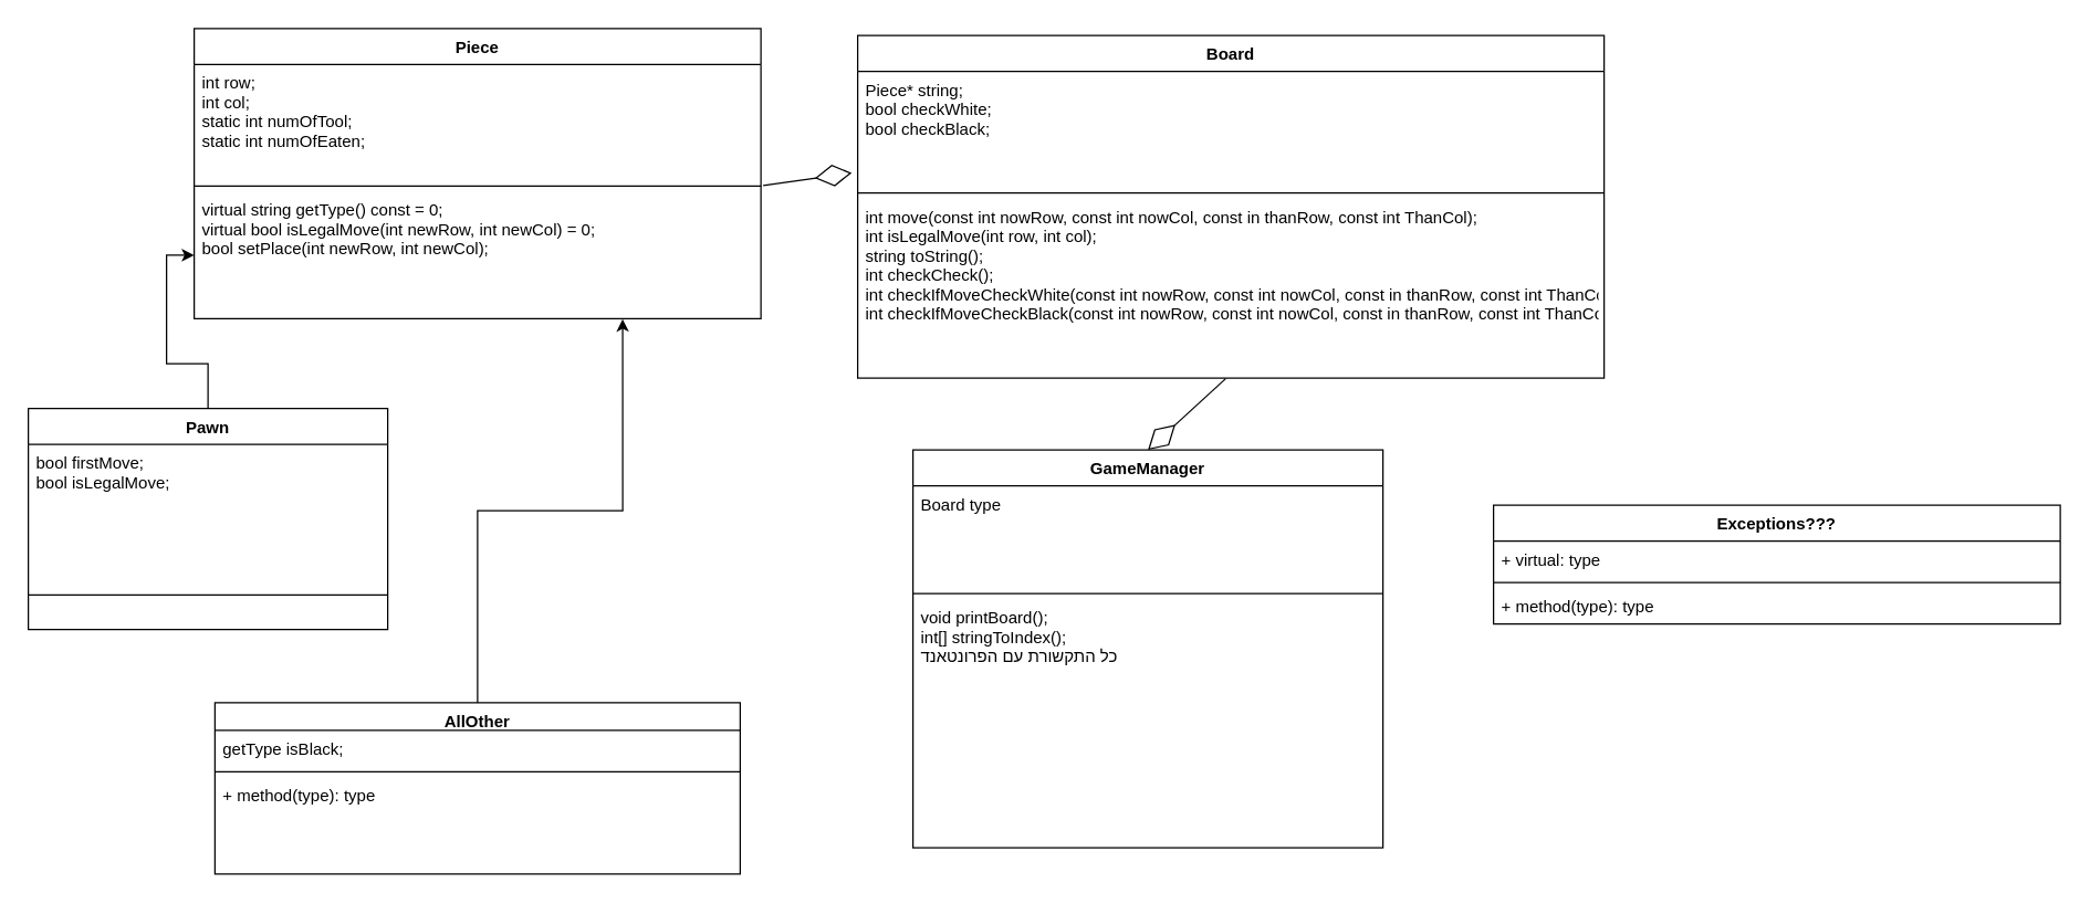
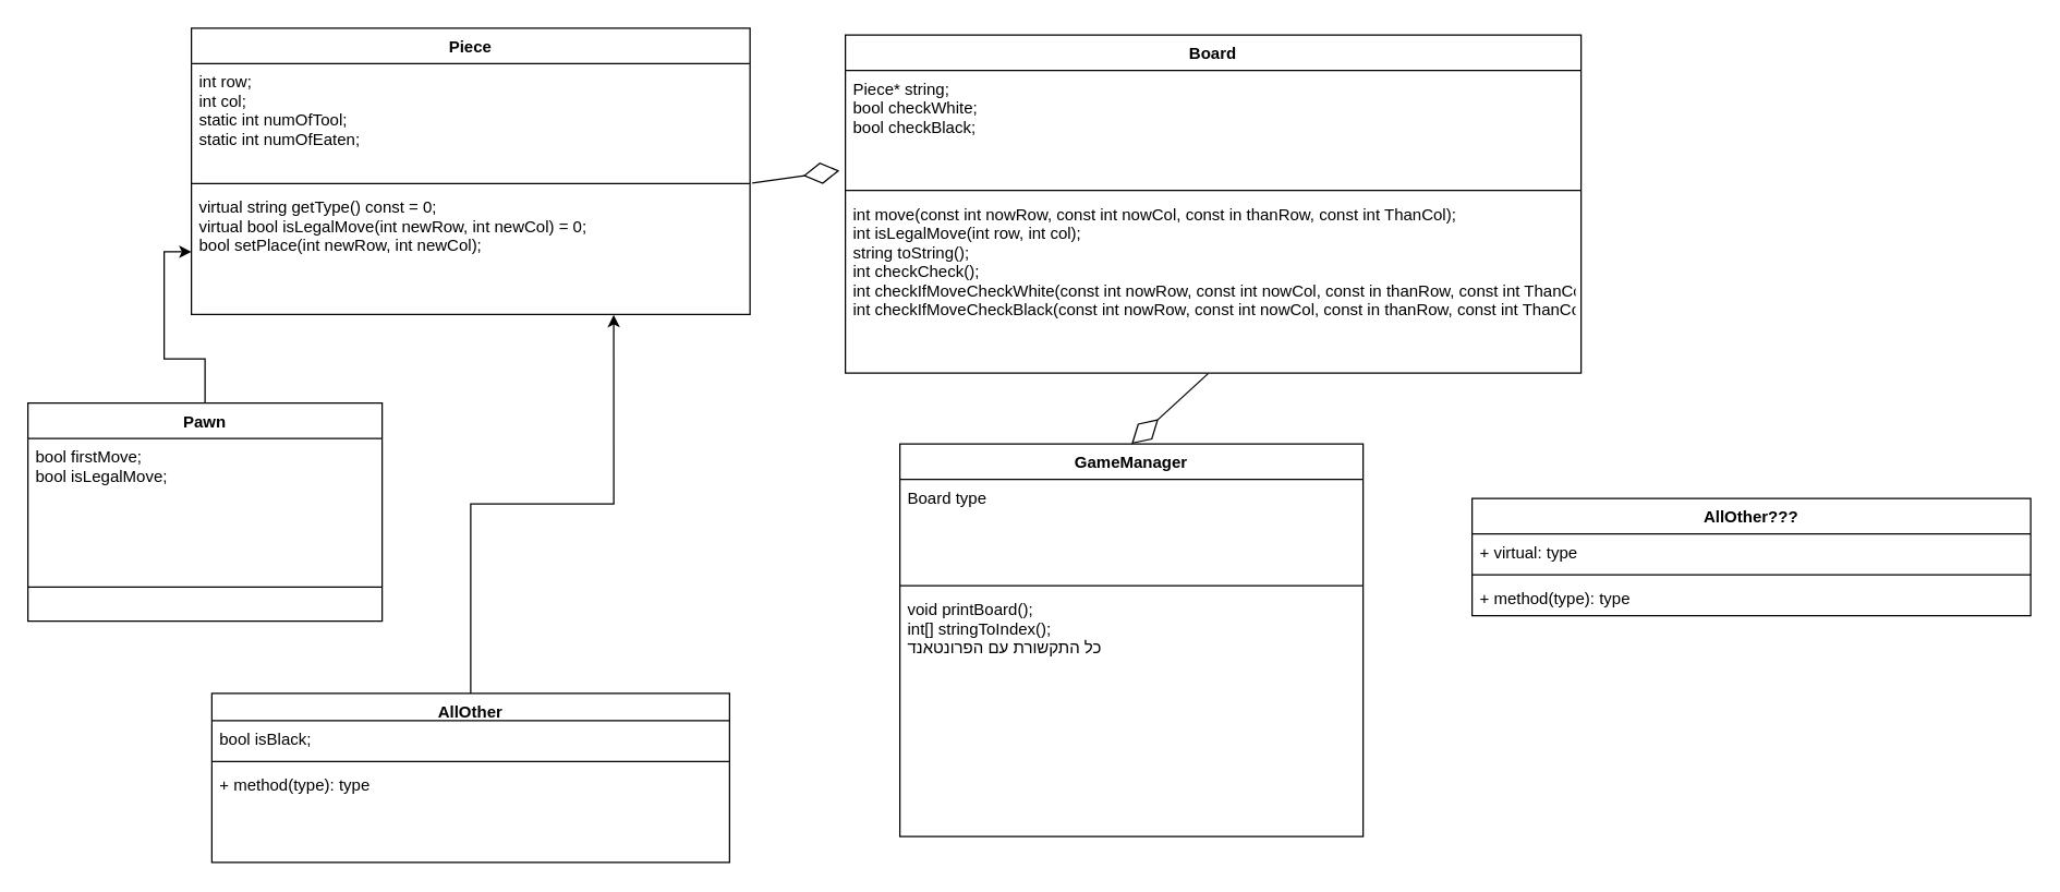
  <mxCell id="0" />
  <mxCell id="1" parent="0" />
  <mxCell id="2" value="Piece" style="swimlane;fontStyle=1;align=center;verticalAlign=top;childLayout=stackLayout;horizontal=1;startSize=26;horizontalStack=0;resizeParent=1;resizeParentMax=0;resizeLast=0;collapsible=1;marginBottom=0;" vertex="1" parent="1"><mxGeometry x="140" y="20" width="410" height="210" as="geometry" /></mxCell>
  <mxCell id="3" value="int row;&#10;int col;&#10;static int numOfTool;&#10;static int numOfEaten;&#10;" style="text;strokeColor=none;fillColor=none;align=left;verticalAlign=top;spacingLeft=4;spacingRight=4;overflow=hidden;rotatable=0;points=[[0,0.5],[1,0.5]];portConstraint=eastwest;" vertex="1" parent="2"><mxGeometry y="26" width="410" height="84" as="geometry" /></mxCell>
  <mxCell id="4" value="" style="line;strokeWidth=1;fillColor=none;align=left;verticalAlign=middle;spacingTop=-1;spacingLeft=3;spacingRight=3;rotatable=0;labelPosition=right;points=[];portConstraint=eastwest;strokeColor=inherit;" vertex="1" parent="2"><mxGeometry y="110" width="410" height="8" as="geometry" /></mxCell>
  <mxCell id="5" value="virtual string getType() const = 0;&#10;virtual bool isLegalMove(int newRow, int newCol) = 0;&#10;bool setPlace(int newRow, int newCol);&#10;&#10;&#10;" style="text;strokeColor=none;fillColor=none;align=left;verticalAlign=top;spacingLeft=4;spacingRight=4;overflow=hidden;rotatable=0;points=[[0,0.5],[1,0.5]];portConstraint=eastwest;" vertex="1" parent="2"><mxGeometry y="118" width="410" height="92" as="geometry" /></mxCell>
  <mxCell id="6" value="Board" style="swimlane;fontStyle=1;align=center;verticalAlign=top;childLayout=stackLayout;horizontal=1;startSize=26;horizontalStack=0;resizeParent=1;resizeParentMax=0;resizeLast=0;collapsible=1;marginBottom=0;" vertex="1" parent="1"><mxGeometry x="620" y="25" width="540" height="248" as="geometry" /></mxCell>
  <mxCell id="7" value="Piece* string;&#10;bool checkWhite;&#10;bool checkBlack;&#10;" style="text;strokeColor=none;fillColor=none;align=left;verticalAlign=top;spacingLeft=4;spacingRight=4;overflow=hidden;rotatable=0;points=[[0,0.5],[1,0.5]];portConstraint=eastwest;" vertex="1" parent="6"><mxGeometry y="26" width="540" height="84" as="geometry" /></mxCell>
  <mxCell id="8" value="" style="line;strokeWidth=1;fillColor=none;align=left;verticalAlign=middle;spacingTop=-1;spacingLeft=3;spacingRight=3;rotatable=0;labelPosition=right;points=[];portConstraint=eastwest;strokeColor=inherit;" vertex="1" parent="6"><mxGeometry y="110" width="540" height="8" as="geometry" /></mxCell>
  <mxCell id="9" value="int move(const int nowRow, const int nowCol, const in thanRow, const int ThanCol);&#10;int isLegalMove(int row, int col);&#10;string toString();&#10;int checkCheck();&#10;int checkIfMoveCheckWhite(const int nowRow, const int nowCol, const in thanRow, const int ThanCol);&#10;int checkIfMoveCheckBlack(const int nowRow, const int nowCol, const in thanRow, const int ThanCol);&#10;&#10;&#10;&#10;&#10;&#10;&#10;&#10; " style="text;strokeColor=none;fillColor=none;align=left;verticalAlign=top;spacingLeft=4;spacingRight=4;overflow=hidden;rotatable=0;points=[[0,0.5],[1,0.5]];portConstraint=eastwest;" vertex="1" parent="6"><mxGeometry y="118" width="540" height="130" as="geometry" /></mxCell>
  <mxCell id="10" value="" style="endArrow=diamondThin;endFill=0;endSize=24;html=1;rounded=0;entryX=-0.008;entryY=0.875;entryDx=0;entryDy=0;entryPerimeter=0;exitX=1.004;exitY=-0.047;exitDx=0;exitDy=0;exitPerimeter=0;" edge="1" parent="1" source="5" target="7"><mxGeometry width="160" relative="1" as="geometry"><mxPoint x="470" y="105" as="sourcePoint" /><mxPoint x="630" y="105" as="targetPoint" /></mxGeometry></mxCell>
  <mxCell id="11" style="edgeStyle=orthogonalEdgeStyle;rounded=0;orthogonalLoop=1;jettySize=auto;html=1;entryX=0.756;entryY=1.004;entryDx=0;entryDy=0;entryPerimeter=0;" edge="1" parent="1" source="12" target="5"><mxGeometry relative="1" as="geometry" /></mxCell>
  <mxCell id="12" value="AllOther&#10;" style="swimlane;fontStyle=1;align=center;verticalAlign=top;childLayout=stackLayout;horizontal=1;startSize=20;horizontalStack=0;resizeParent=1;resizeParentMax=0;resizeLast=0;collapsible=1;marginBottom=0;" vertex="1" parent="1"><mxGeometry x="155" y="508" width="380" height="124" as="geometry" /></mxCell>
- <mxCell id="13" value="getType isBlack;" style="text;strokeColor=none;fillColor=none;align=left;verticalAlign=top;spacingLeft=4;spacingRight=4;overflow=hidden;rotatable=0;points=[[0,0.5],[1,0.5]];portConstraint=eastwest;" vertex="1" parent="12"><mxGeometry y="20" width="380" height="26" as="geometry" /></mxCell>
+ <mxCell id="13" value="bool isBlack;" style="text;strokeColor=none;fillColor=none;align=left;verticalAlign=top;spacingLeft=4;spacingRight=4;overflow=hidden;rotatable=0;points=[[0,0.5],[1,0.5]];portConstraint=eastwest;" vertex="1" parent="12"><mxGeometry y="20" width="380" height="26" as="geometry" /></mxCell>
  <mxCell id="14" value="" style="line;strokeWidth=1;fillColor=none;align=left;verticalAlign=middle;spacingTop=-1;spacingLeft=3;spacingRight=3;rotatable=0;labelPosition=right;points=[];portConstraint=eastwest;strokeColor=inherit;" vertex="1" parent="12"><mxGeometry y="46" width="380" height="8" as="geometry" /></mxCell>
  <mxCell id="15" value="+ method(type): type" style="text;strokeColor=none;fillColor=none;align=left;verticalAlign=top;spacingLeft=4;spacingRight=4;overflow=hidden;rotatable=0;points=[[0,0.5],[1,0.5]];portConstraint=eastwest;" vertex="1" parent="12"><mxGeometry y="54" width="380" height="70" as="geometry" /></mxCell>
  <mxCell id="16" style="edgeStyle=orthogonalEdgeStyle;rounded=0;orthogonalLoop=1;jettySize=auto;html=1;entryX=0;entryY=0.5;entryDx=0;entryDy=0;" edge="1" parent="1" source="17" target="5"><mxGeometry relative="1" as="geometry" /></mxCell>
  <mxCell id="17" value="Pawn" style="swimlane;fontStyle=1;align=center;verticalAlign=top;childLayout=stackLayout;horizontal=1;startSize=26;horizontalStack=0;resizeParent=1;resizeParentMax=0;resizeLast=0;collapsible=1;marginBottom=0;" vertex="1" parent="1"><mxGeometry x="20" y="295" width="260" height="160" as="geometry" /></mxCell>
  <mxCell id="18" value="bool firstMove;&#10;bool isLegalMove;" style="text;strokeColor=none;fillColor=none;align=left;verticalAlign=top;spacingLeft=4;spacingRight=4;overflow=hidden;rotatable=0;points=[[0,0.5],[1,0.5]];portConstraint=eastwest;" vertex="1" parent="17"><mxGeometry y="26" width="260" height="84" as="geometry" /></mxCell>
  <mxCell id="19" value="" style="line;strokeWidth=1;fillColor=none;align=left;verticalAlign=middle;spacingTop=-1;spacingLeft=3;spacingRight=3;rotatable=0;labelPosition=right;points=[];portConstraint=eastwest;strokeColor=inherit;" vertex="1" parent="17"><mxGeometry y="110" width="260" height="50" as="geometry" /></mxCell>
  <mxCell id="20" value="GameManager" style="swimlane;fontStyle=1;align=center;verticalAlign=top;childLayout=stackLayout;horizontal=1;startSize=26;horizontalStack=0;resizeParent=1;resizeParentMax=0;resizeLast=0;collapsible=1;marginBottom=0;" vertex="1" parent="1"><mxGeometry x="660" y="325" width="340" height="288" as="geometry" /></mxCell>
  <mxCell id="21" value="Board type" style="text;strokeColor=none;fillColor=none;align=left;verticalAlign=top;spacingLeft=4;spacingRight=4;overflow=hidden;rotatable=0;points=[[0,0.5],[1,0.5]];portConstraint=eastwest;" vertex="1" parent="20"><mxGeometry y="26" width="340" height="74" as="geometry" /></mxCell>
  <mxCell id="22" value="" style="line;strokeWidth=1;fillColor=none;align=left;verticalAlign=middle;spacingTop=-1;spacingLeft=3;spacingRight=3;rotatable=0;labelPosition=right;points=[];portConstraint=eastwest;strokeColor=inherit;" vertex="1" parent="20"><mxGeometry y="100" width="340" height="8" as="geometry" /></mxCell>
  <mxCell id="23" value="void printBoard();&#10;int[] stringToIndex();&#10;כל התקשורת עם הפרונטאנד" style="text;strokeColor=none;fillColor=none;align=left;verticalAlign=top;spacingLeft=4;spacingRight=4;overflow=hidden;rotatable=0;points=[[0,0.5],[1,0.5]];portConstraint=eastwest;" vertex="1" parent="20"><mxGeometry y="108" width="340" height="180" as="geometry" /></mxCell>
  <mxCell id="24" value="" style="endArrow=diamondThin;endFill=0;endSize=24;html=1;rounded=0;entryX=0.5;entryY=0;entryDx=0;entryDy=0;exitX=0.493;exitY=1.003;exitDx=0;exitDy=0;exitPerimeter=0;" edge="1" parent="1" source="9" target="20"><mxGeometry width="160" relative="1" as="geometry"><mxPoint x="850" y="225" as="sourcePoint" /><mxPoint x="1010" y="225" as="targetPoint" /></mxGeometry></mxCell>
- <mxCell id="25" value="Exceptions???&#10;" style="swimlane;fontStyle=1;align=center;verticalAlign=top;childLayout=stackLayout;horizontal=1;startSize=26;horizontalStack=0;resizeParent=1;resizeParentMax=0;resizeLast=0;collapsible=1;marginBottom=0;" vertex="1" parent="1"><mxGeometry x="1080" y="365" width="410" height="86" as="geometry" /></mxCell>
+ <mxCell id="25" value="AllOther???&#10;" style="swimlane;fontStyle=1;align=center;verticalAlign=top;childLayout=stackLayout;horizontal=1;startSize=26;horizontalStack=0;resizeParent=1;resizeParentMax=0;resizeLast=0;collapsible=1;marginBottom=0;" vertex="1" parent="1"><mxGeometry x="1080" y="365" width="410" height="86" as="geometry" /></mxCell>
  <mxCell id="26" value="+ virtual: type" style="text;strokeColor=none;fillColor=none;align=left;verticalAlign=top;spacingLeft=4;spacingRight=4;overflow=hidden;rotatable=0;points=[[0,0.5],[1,0.5]];portConstraint=eastwest;" vertex="1" parent="25"><mxGeometry y="26" width="410" height="26" as="geometry" /></mxCell>
  <mxCell id="27" value="" style="line;strokeWidth=1;fillColor=none;align=left;verticalAlign=middle;spacingTop=-1;spacingLeft=3;spacingRight=3;rotatable=0;labelPosition=right;points=[];portConstraint=eastwest;strokeColor=inherit;" vertex="1" parent="25"><mxGeometry y="52" width="410" height="8" as="geometry" /></mxCell>
  <mxCell id="28" value="+ method(type): type" style="text;strokeColor=none;fillColor=none;align=left;verticalAlign=top;spacingLeft=4;spacingRight=4;overflow=hidden;rotatable=0;points=[[0,0.5],[1,0.5]];portConstraint=eastwest;" vertex="1" parent="25"><mxGeometry y="60" width="410" height="26" as="geometry" /></mxCell>
